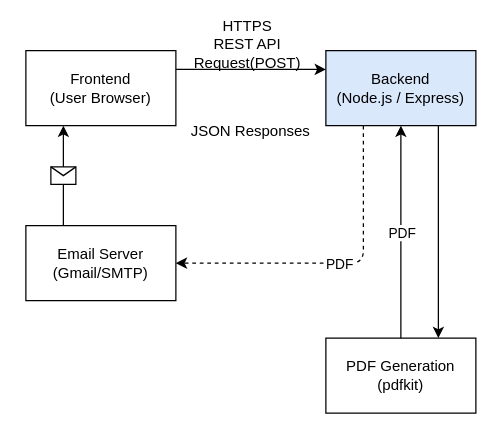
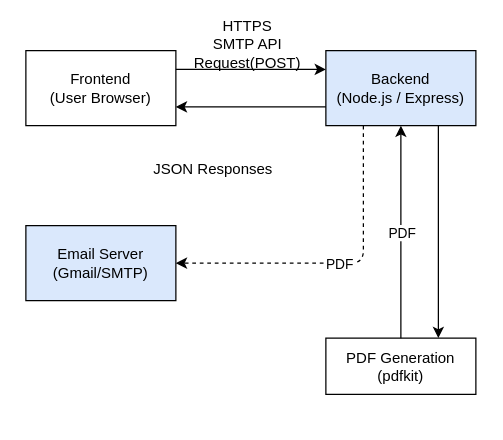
  <mxCell id="0" />
  <mxCell id="1" parent="0" />
  <mxCell id="2" value="Frontend&lt;div&gt;(User Browser)&lt;/div&gt;" style="rounded=0;whiteSpace=wrap;html=1;" vertex="1" parent="1"><mxGeometry x="20" y="40" width="120" height="60" as="geometry" /></mxCell>
  <mxCell id="3" value="" style="endArrow=classic;html=1;exitX=1;exitY=0.25;exitDx=0;exitDy=0;" edge="1" parent="1" source="2"><mxGeometry width="50" height="50" relative="1" as="geometry"><mxPoint x="200" y="230" as="sourcePoint" /><mxPoint x="260" y="55" as="targetPoint" /></mxGeometry></mxCell>
  <mxCell id="4" value="Backend&lt;div&gt;(Node.js / Express)&lt;/div&gt;" style="rounded=0;whiteSpace=wrap;html=1;fillColor=#dae8fc;" vertex="1" parent="1"><mxGeometry x="260" y="40" width="120" height="60" as="geometry" /></mxCell>
- <mxCell id="5" value="Email Server&lt;br&gt;(Gmail/SMTP)" style="rounded=0;whiteSpace=wrap;html=1;" vertex="1" parent="1"><mxGeometry x="20" y="180" width="120" height="60" as="geometry" /></mxCell>
- <mxCell id="6" value="PDF Generation&lt;br&gt;(pdfkit)" style="rounded=0;whiteSpace=wrap;html=1;" vertex="1" parent="1"><mxGeometry x="260" y="270" width="120" height="60" as="geometry" /></mxCell>
- <mxCell id="7" value="HTTPS&lt;br&gt;REST API Request(POST)" style="text;html=1;align=center;verticalAlign=middle;whiteSpace=wrap;rounded=0;" vertex="1" parent="1"><mxGeometry x="135" y="20" width="125" height="30" as="geometry" /></mxCell>
- <mxCell id="9" value="JSON Responses" style="text;html=1;align=center;verticalAlign=middle;whiteSpace=wrap;rounded=0;" vertex="1" parent="1"><mxGeometry x="150" y="90" width="100" height="30" as="geometry" /></mxCell>
- <mxCell id="10" value="" style="endArrow=classic;html=1;exitX=0.25;exitY=0;exitDx=0;exitDy=0;entryX=0.25;entryY=1;entryDx=0;entryDy=0;" edge="1" parent="1" source="5" target="2"><mxGeometry relative="1" as="geometry"><mxPoint x="350" y="110" as="sourcePoint" /><mxPoint x="260" y="200" as="targetPoint" /></mxGeometry></mxCell>
- <mxCell id="11" value="" style="shape=message;html=1;outlineConnect=0;" vertex="1" parent="10"><mxGeometry width="20" height="14" relative="1" as="geometry"><mxPoint x="-10" y="-7" as="offset" /></mxGeometry></mxCell>
+ <mxCell id="5" value="Email Server&lt;br&gt;(Gmail/SMTP)" style="rounded=0;whiteSpace=wrap;html=1;fillColor=#dae8fc;" vertex="1" parent="1"><mxGeometry x="20" y="180" width="120" height="60" as="geometry" /></mxCell>
+ <mxCell id="6" value="PDF Generation&lt;br&gt;(pdfkit)" style="rounded=0;whiteSpace=wrap;html=1;" vertex="1" parent="1"><mxGeometry x="260" y="270" width="120" height="45" as="geometry" /></mxCell>
+ <mxCell id="7" value="HTTPS&lt;br&gt;SMTP API Request(POST)" style="text;html=1;align=center;verticalAlign=middle;whiteSpace=wrap;rounded=0;" vertex="1" parent="1"><mxGeometry x="135" y="20" width="125" height="30" as="geometry" /></mxCell>
+ <mxCell id="8" value="" style="endArrow=classic;html=1;exitX=0;exitY=0.75;exitDx=0;exitDy=0;entryX=1;entryY=0.75;entryDx=0;entryDy=0;" edge="1" parent="1" source="4" target="2"><mxGeometry width="50" height="50" relative="1" as="geometry"><mxPoint x="250" y="80" as="sourcePoint" /><mxPoint x="240" y="180" as="targetPoint" /></mxGeometry></mxCell>
+ <mxCell id="9" value="JSON Responses" style="text;html=1;align=center;verticalAlign=middle;whiteSpace=wrap;rounded=0;" vertex="1" parent="1"><mxGeometry x="120" y="120" width="100" height="30" as="geometry" /></mxCell>
  <mxCell id="12" value="" style="endArrow=classic;html=1;entryX=0.75;entryY=0;entryDx=0;entryDy=0;exitX=0.75;exitY=1;exitDx=0;exitDy=0;" edge="1" parent="1" source="4" target="6"><mxGeometry width="50" height="50" relative="1" as="geometry"><mxPoint x="190" y="230" as="sourcePoint" /><mxPoint x="240" y="180" as="targetPoint" /></mxGeometry></mxCell>
  <mxCell id="13" value="" style="endArrow=classic;html=1;entryX=0.5;entryY=1;entryDx=0;entryDy=0;exitX=0.5;exitY=0;exitDx=0;exitDy=0;" edge="1" parent="1" source="6" target="4"><mxGeometry relative="1" as="geometry"><mxPoint x="160" y="200" as="sourcePoint" /><mxPoint x="260" y="200" as="targetPoint" /></mxGeometry></mxCell>
  <mxCell id="14" value="PDF" style="edgeLabel;resizable=0;html=1;;align=center;verticalAlign=middle;" connectable="0" vertex="1" parent="13"><mxGeometry relative="1" as="geometry" /></mxCell>
  <mxCell id="15" value="" style="endArrow=classic;html=1;exitX=0.25;exitY=1;exitDx=0;exitDy=0;entryX=1;entryY=0.5;entryDx=0;entryDy=0;dashed=1;" edge="1" parent="1" source="4" target="5"><mxGeometry relative="1" as="geometry"><mxPoint x="160" y="200" as="sourcePoint" /><mxPoint x="260" y="200" as="targetPoint" /><Array as="points"><mxPoint x="290" y="210" /></Array></mxGeometry></mxCell>
  <mxCell id="16" value="PDF" style="edgeLabel;resizable=0;html=1;;align=center;verticalAlign=middle;" connectable="0" vertex="1" parent="15"><mxGeometry relative="1" as="geometry" /></mxCell>
